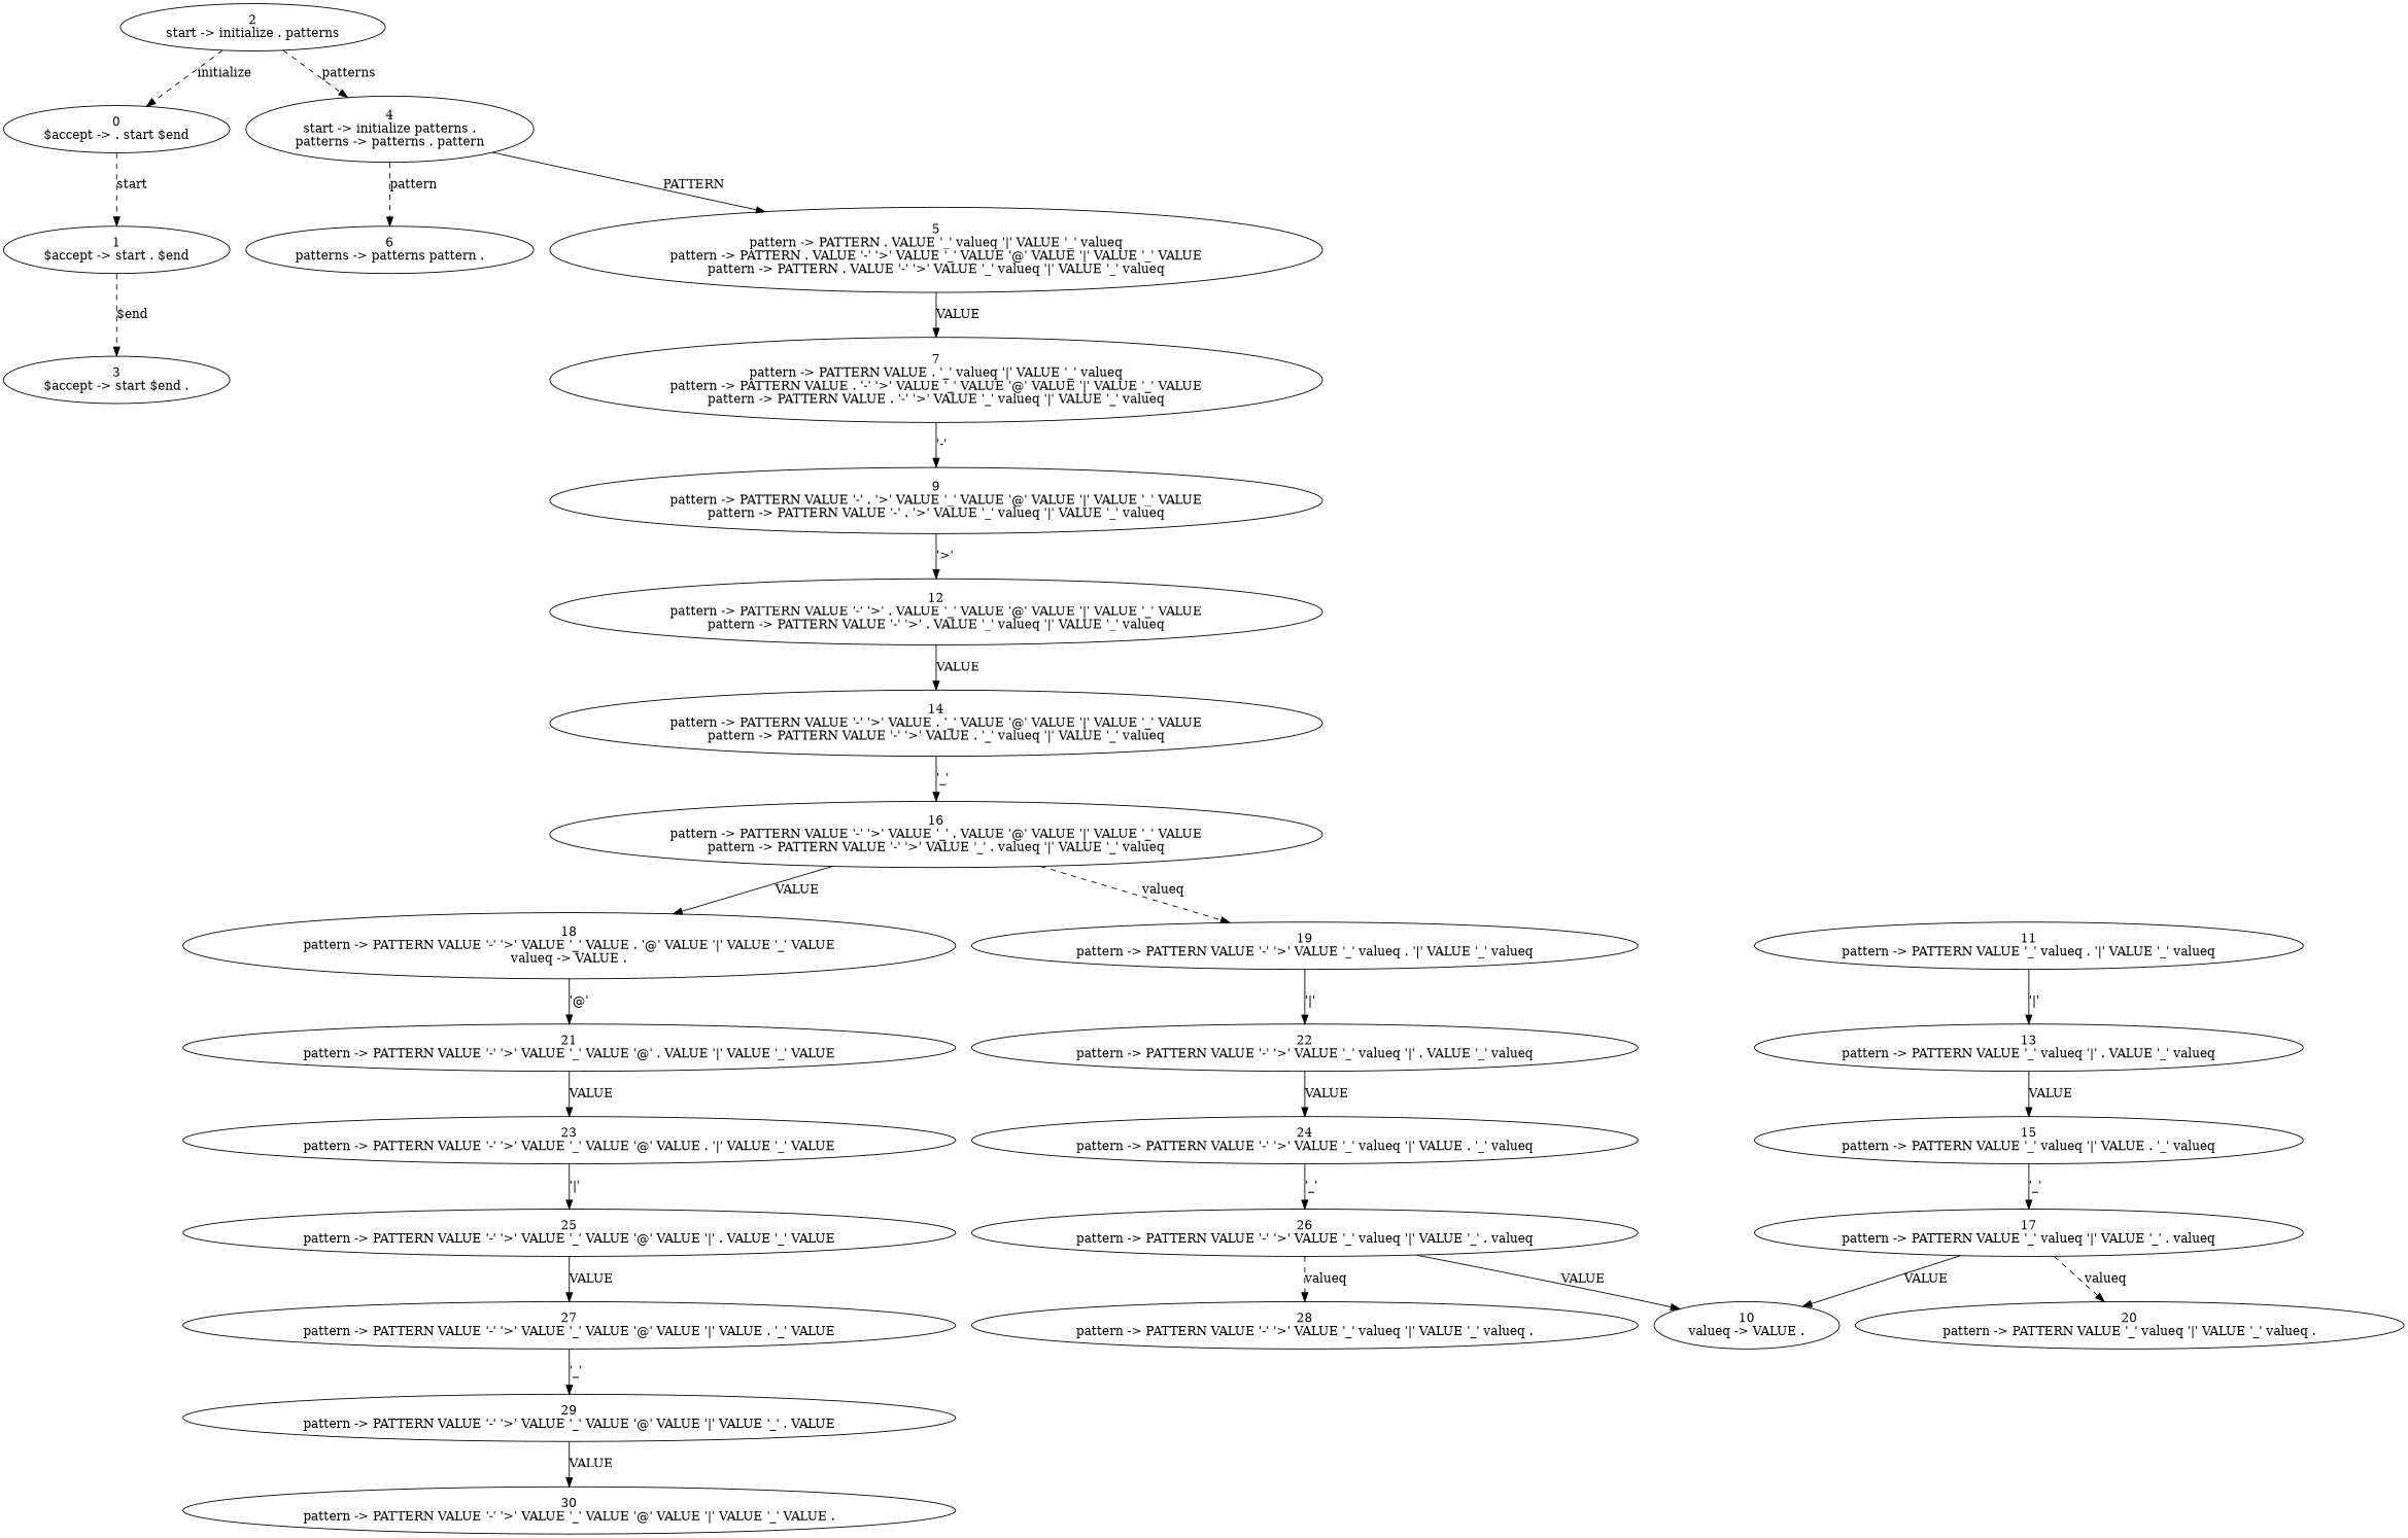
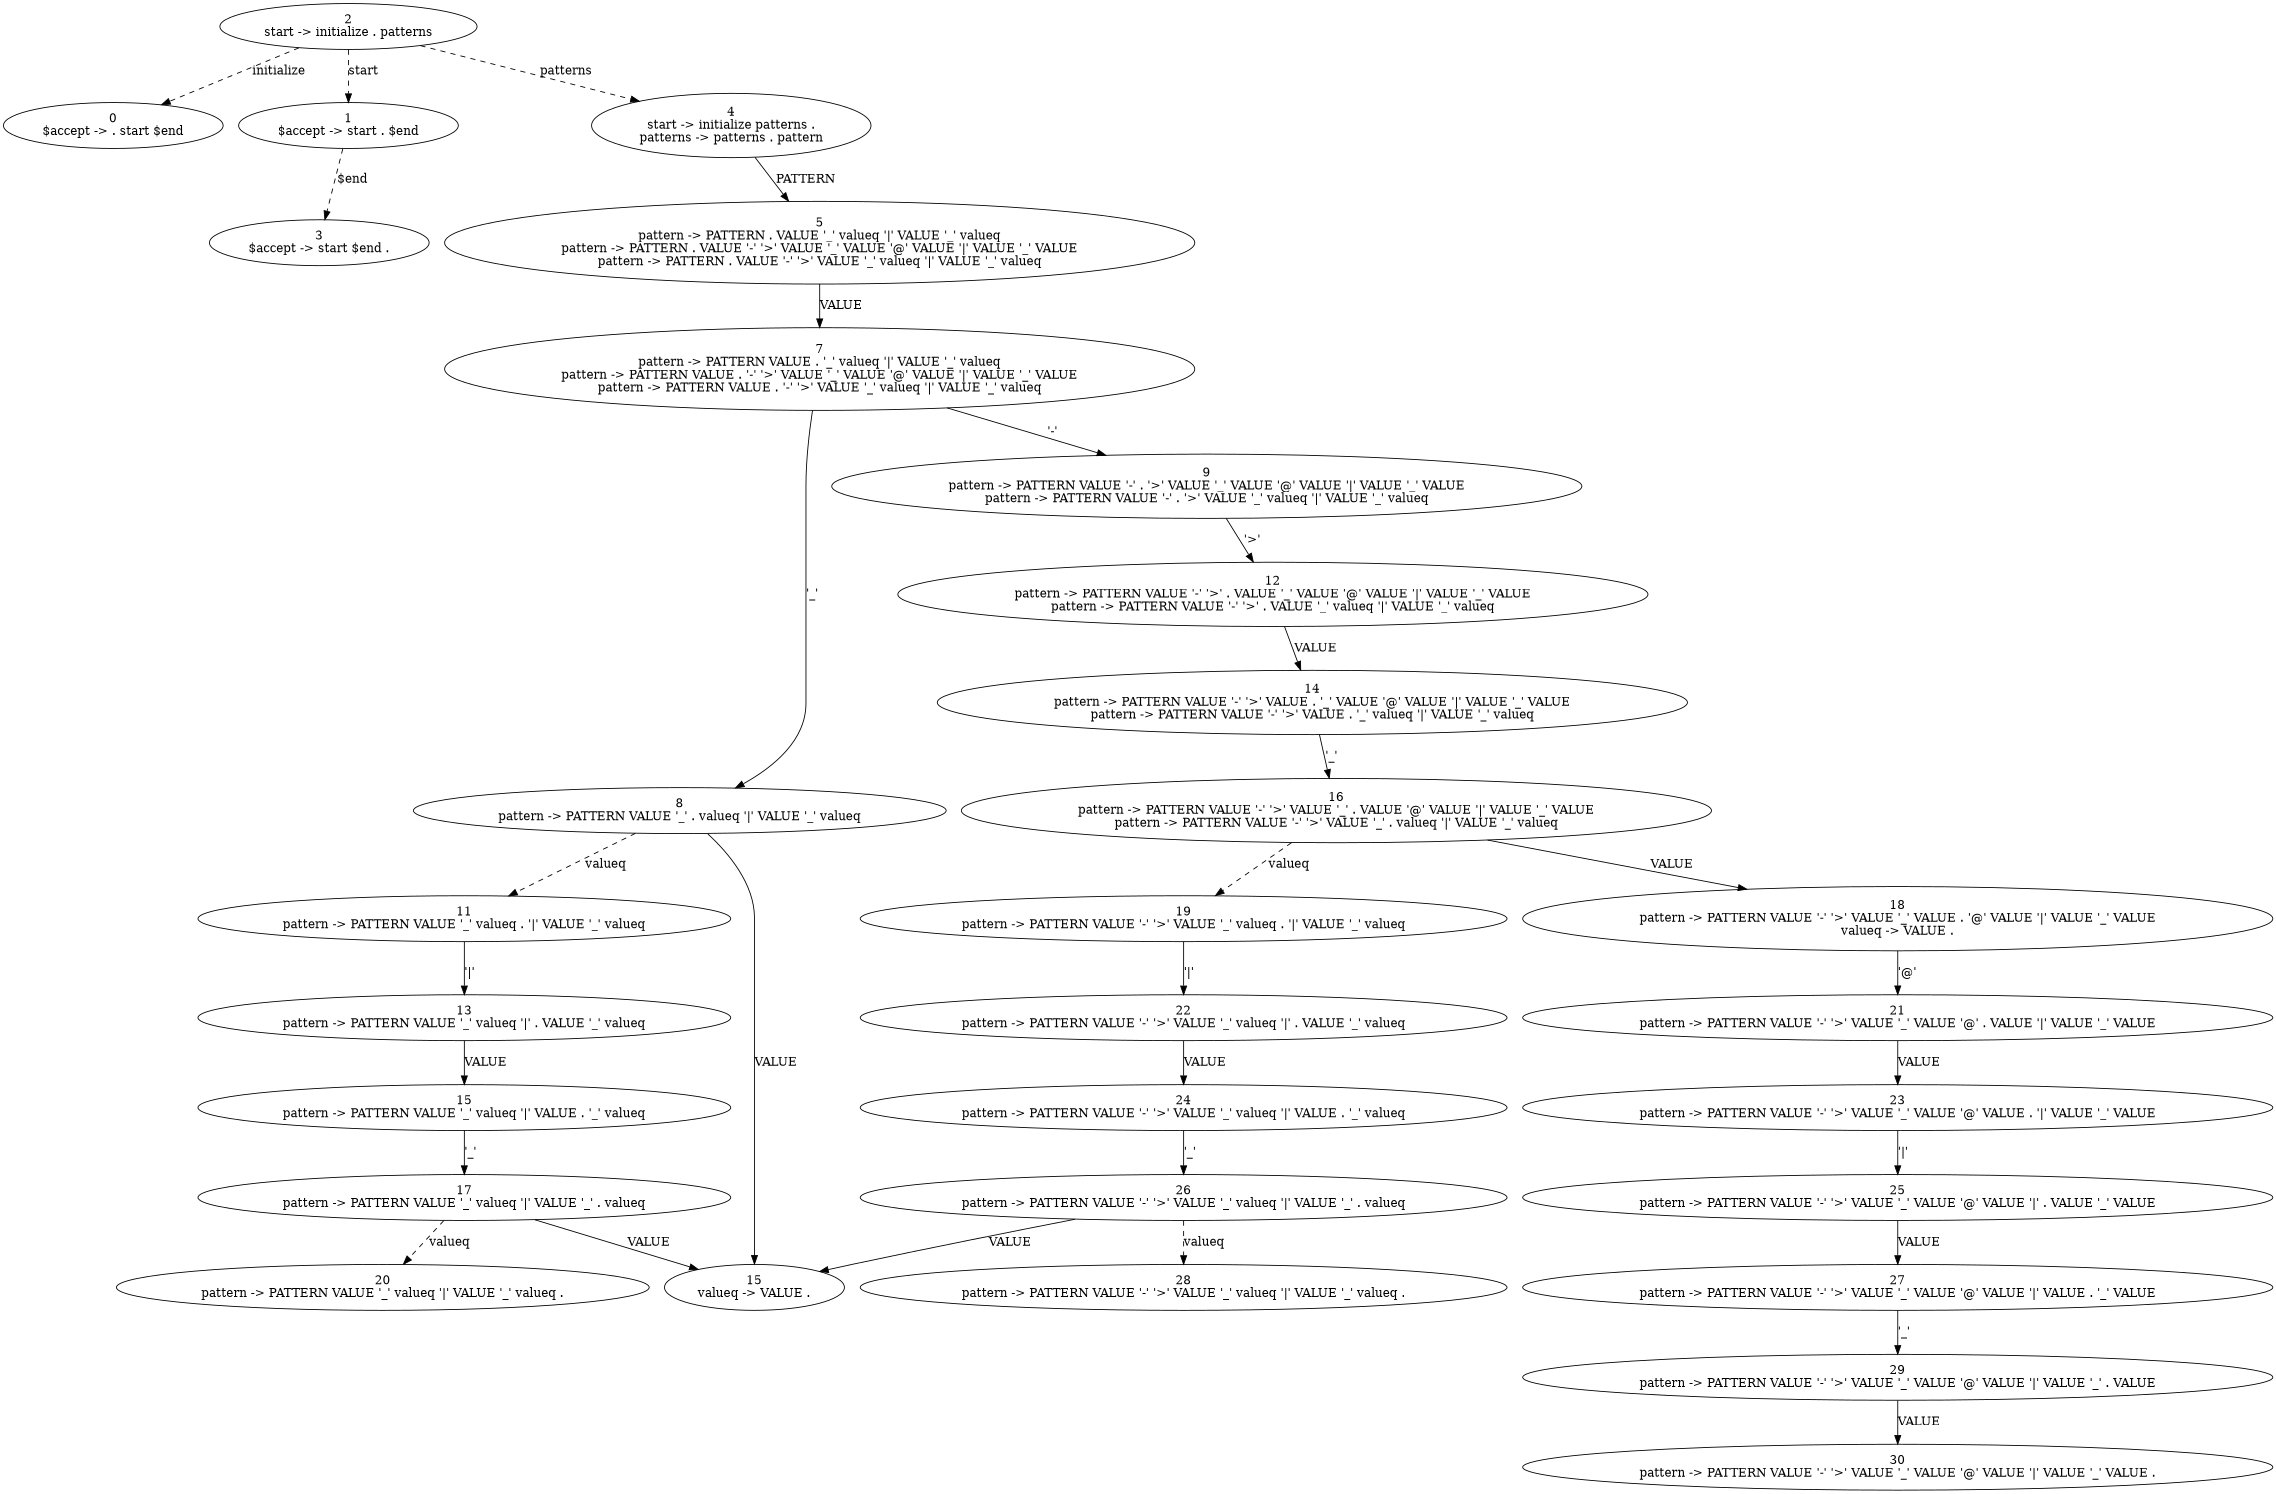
  digraph {
    edge [style=solid]
    n1 [label="0\n$accept -> . start $end"]
    n2 [label="1\n$accept -> start . $end"]
    n3 [label="3\n$accept -> start $end ."]
    n4 [label="2\nstart -> initialize . patterns"]
    n5 [label="4\nstart -> initialize patterns .\npatterns -> patterns . pattern"]
    n6 [label="5\npattern -> PATTERN . VALUE '_' valueq '|' VALUE '_' valueq\npattern -> PATTERN . VALUE '-' '>' VALUE '_' VALUE '@' VALUE '|' VALUE '_' VALUE\npattern -> PATTERN . VALUE '-' '>' VALUE '_' valueq '|' VALUE '_' valueq"]
-   n7 [label="6\npatterns -> patterns pattern ."]
    n8 [label="7\npattern -> PATTERN VALUE . '_' valueq '|' VALUE '_' valueq\npattern -> PATTERN VALUE . '-' '>' VALUE '_' VALUE '@' VALUE '|' VALUE '_' VALUE\npattern -> PATTERN VALUE . '-' '>' VALUE '_' valueq '|' VALUE '_' valueq"]
+   n9 [label="8\npattern -> PATTERN VALUE '_' . valueq '|' VALUE '_' valueq"]
    n10 [label="9\npattern -> PATTERN VALUE '-' . '>' VALUE '_' VALUE '@' VALUE '|' VALUE '_' VALUE\npattern -> PATTERN VALUE '-' . '>' VALUE '_' valueq '|' VALUE '_' valueq"]
-   n11 [label="10\nvalueq -> VALUE ."]
+   n11 [label="15\nvalueq -> VALUE ."]
    n12 [label="11\npattern -> PATTERN VALUE '_' valueq . '|' VALUE '_' valueq"]
    n13 [label="12\npattern -> PATTERN VALUE '-' '>' . VALUE '_' VALUE '@' VALUE '|' VALUE '_' VALUE\npattern -> PATTERN VALUE '-' '>' . VALUE '_' valueq '|' VALUE '_' valueq"]
    n14 [label="13\npattern -> PATTERN VALUE '_' valueq '|' . VALUE '_' valueq"]
    n15 [label="14\npattern -> PATTERN VALUE '-' '>' VALUE . '_' VALUE '@' VALUE '|' VALUE '_' VALUE\npattern -> PATTERN VALUE '-' '>' VALUE . '_' valueq '|' VALUE '_' valueq"]
    n16 [label="15\npattern -> PATTERN VALUE '_' valueq '|' VALUE . '_' valueq"]
    n17 [label="16\npattern -> PATTERN VALUE '-' '>' VALUE '_' . VALUE '@' VALUE '|' VALUE '_' VALUE\npattern -> PATTERN VALUE '-' '>' VALUE '_' . valueq '|' VALUE '_' valueq"]
    n18 [label="17\npattern -> PATTERN VALUE '_' valueq '|' VALUE '_' . valueq"]
    n19 [label="18\npattern -> PATTERN VALUE '-' '>' VALUE '_' VALUE . '@' VALUE '|' VALUE '_' VALUE\nvalueq -> VALUE ."]
    n20 [label="19\npattern -> PATTERN VALUE '-' '>' VALUE '_' valueq . '|' VALUE '_' valueq"]
    n21 [label="20\npattern -> PATTERN VALUE '_' valueq '|' VALUE '_' valueq ."]
    n22 [label="21\npattern -> PATTERN VALUE '-' '>' VALUE '_' VALUE '@' . VALUE '|' VALUE '_' VALUE"]
    n23 [label="22\npattern -> PATTERN VALUE '-' '>' VALUE '_' valueq '|' . VALUE '_' valueq"]
    n24 [label="23\npattern -> PATTERN VALUE '-' '>' VALUE '_' VALUE '@' VALUE . '|' VALUE '_' VALUE"]
    n25 [label="24\npattern -> PATTERN VALUE '-' '>' VALUE '_' valueq '|' VALUE . '_' valueq"]
    n26 [label="25\npattern -> PATTERN VALUE '-' '>' VALUE '_' VALUE '@' VALUE '|' . VALUE '_' VALUE"]
    n27 [label="26\npattern -> PATTERN VALUE '-' '>' VALUE '_' valueq '|' VALUE '_' . valueq"]
    n28 [label="27\npattern -> PATTERN VALUE '-' '>' VALUE '_' VALUE '@' VALUE '|' VALUE . '_' VALUE"]
    n29 [label="28\npattern -> PATTERN VALUE '-' '>' VALUE '_' valueq '|' VALUE '_' valueq ."]
    n30 [label="29\npattern -> PATTERN VALUE '-' '>' VALUE '_' VALUE '@' VALUE '|' VALUE '_' . VALUE"]
    n31 [label="30\npattern -> PATTERN VALUE '-' '>' VALUE '_' VALUE '@' VALUE '|' VALUE '_' VALUE ."]
-   n1 -> n2 [label=start style=dashed]
+   n4 -> n2 [label=start style=dashed]
    n2 -> n3 [label="$end" style=dashed]
    n4 -> n1 [label=initialize style=dashed]
    n4 -> n5 [label=patterns style=dashed]
    n5 -> n6 [label=PATTERN]
-   n5 -> n7 [label=pattern style=dashed]
    n6 -> n8 [label=VALUE]
+   n8 -> n9 [label="'_'"]
    n8 -> n10 [label="'-'"]
+   n9 -> n11 [label=VALUE]
+   n9 -> n12 [label=valueq style=dashed]
    n10 -> n13 [label="'>'"]
    n12 -> n14 [label="'|'"]
    n13 -> n15 [label=VALUE]
    n14 -> n16 [label=VALUE]
    n15 -> n17 [label="'_'"]
    n16 -> n18 [label="'_'"]
    n17 -> n19 [label=VALUE]
    n17 -> n20 [label=valueq style=dashed]
    n18 -> n11 [label=VALUE]
    n18 -> n21 [label=valueq style=dashed]
    n19 -> n22 [label="'@'"]
    n20 -> n23 [label="'|'"]
    n22 -> n24 [label=VALUE]
    n23 -> n25 [label=VALUE]
    n24 -> n26 [label="'|'"]
    n25 -> n27 [label="'_'"]
    n26 -> n28 [label=VALUE]
    n27 -> n11 [label=VALUE]
    n27 -> n29 [label=valueq style=dashed]
    n28 -> n30 [label="'_'"]
    n30 -> n31 [label=VALUE]
  }
